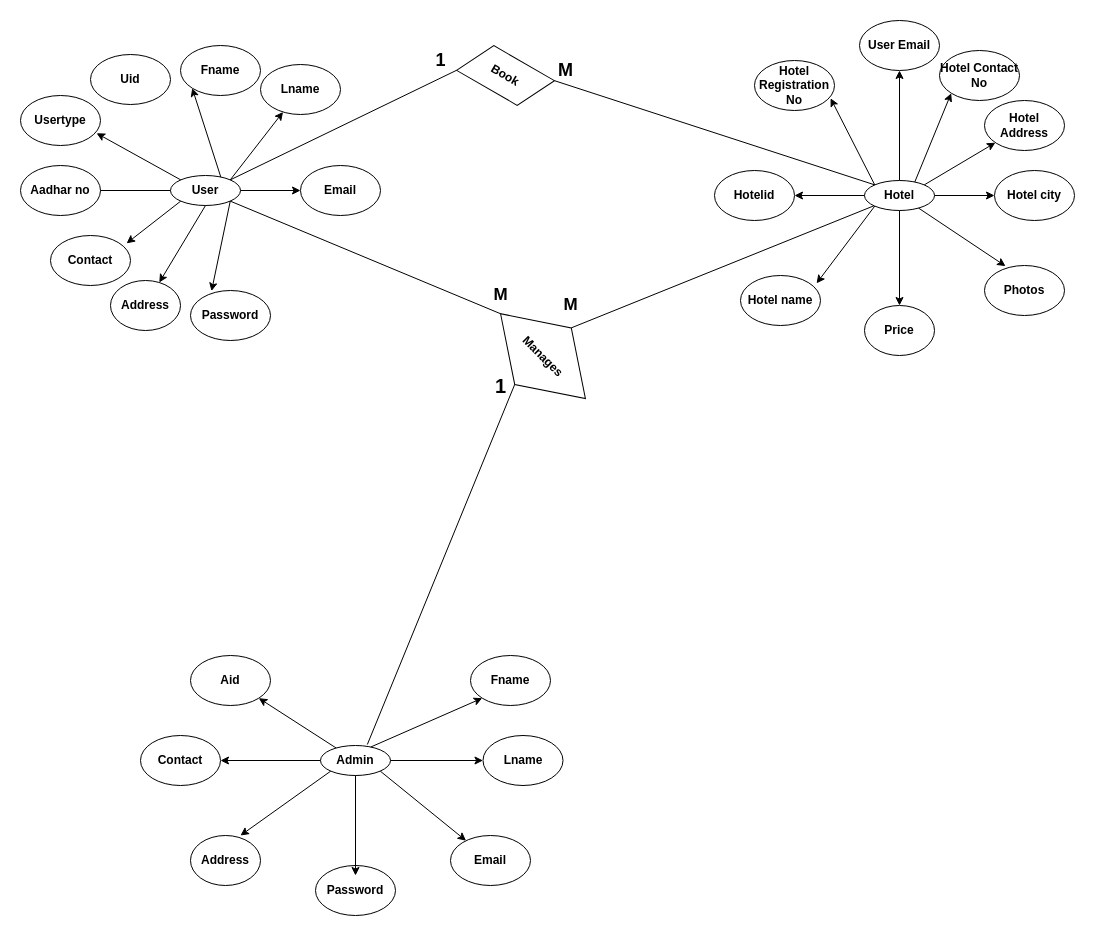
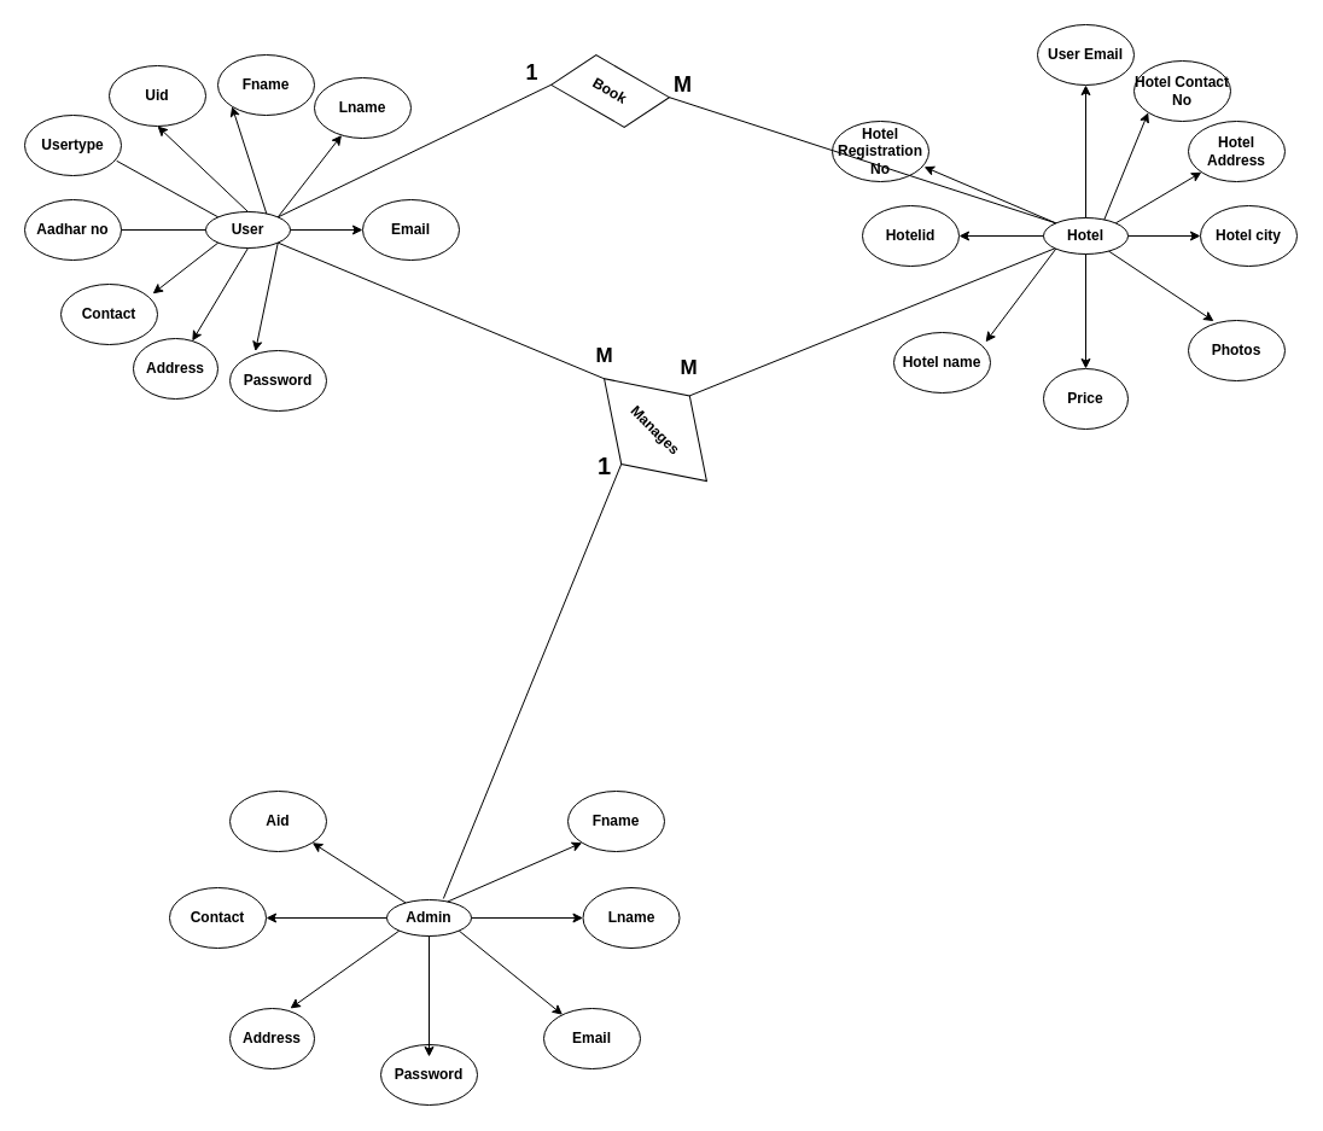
  <mxCell id="0" />
  <mxCell id="1" parent="0" />
  <mxCell id="2" value="&lt;b&gt;Admin&lt;/b&gt;" style="ellipse;whiteSpace=wrap;html=1;aspect=fixed;fontFamily=Helvetica;fontSize=12;fontColor=rgb(0, 0, 0);align=center;strokeColor=rgb(0, 0, 0);fillColor=rgb(255, 255, 255);" parent="1" vertex="1"><mxGeometry x="320" y="745" width="70" height="30" as="geometry" /></mxCell>
  <mxCell id="3" value="&lt;b&gt;Aid&lt;/b&gt;" style="ellipse;whiteSpace=wrap;html=1;" parent="1" vertex="1"><mxGeometry x="190" y="655" width="80" height="50" as="geometry" /></mxCell>
  <mxCell id="4" value="&lt;b&gt;Fname&lt;/b&gt;" style="ellipse;whiteSpace=wrap;html=1;" parent="1" vertex="1"><mxGeometry x="470" y="655" width="80" height="50" as="geometry" /></mxCell>
  <mxCell id="5" value="&lt;b&gt;Lname&lt;/b&gt;" style="ellipse;whiteSpace=wrap;html=1;" parent="1" vertex="1"><mxGeometry x="482.5" y="735" width="80" height="50" as="geometry" /></mxCell>
  <mxCell id="6" value="&lt;b&gt;Email&lt;/b&gt;" style="ellipse;whiteSpace=wrap;html=1;" parent="1" vertex="1"><mxGeometry x="450" y="835" width="80" height="50" as="geometry" /></mxCell>
  <mxCell id="7" value="&lt;b&gt;Password&lt;/b&gt;" style="ellipse;whiteSpace=wrap;html=1;" parent="1" vertex="1"><mxGeometry x="315" y="865" width="80" height="50" as="geometry" /></mxCell>
  <mxCell id="8" value="&lt;b&gt;Address&lt;/b&gt;" style="ellipse;whiteSpace=wrap;html=1;" parent="1" vertex="1"><mxGeometry x="190" y="835" width="70" height="50" as="geometry" /></mxCell>
  <mxCell id="9" value="" style="endArrow=classic;html=1;rounded=0;exitX=1;exitY=0.5;exitDx=0;exitDy=0;" parent="1" source="2" target="5" edge="1"><mxGeometry width="50" height="50" relative="1" as="geometry"><mxPoint x="410" y="775" as="sourcePoint" /><mxPoint x="460" y="725" as="targetPoint" /></mxGeometry></mxCell>
  <mxCell id="10" value="" style="endArrow=classic;html=1;rounded=0;exitX=0.75;exitY=0;exitDx=0;exitDy=0;entryX=0;entryY=1;entryDx=0;entryDy=0;" parent="1" source="2" target="4" edge="1"><mxGeometry width="50" height="50" relative="1" as="geometry"><mxPoint x="410" y="705" as="sourcePoint" /><mxPoint x="460" y="705" as="targetPoint" /></mxGeometry></mxCell>
  <mxCell id="11" value="" style="endArrow=classic;html=1;rounded=0;entryX=1;entryY=1;entryDx=0;entryDy=0;" parent="1" source="2" target="3" edge="1"><mxGeometry width="50" height="50" relative="1" as="geometry"><mxPoint x="340" y="705" as="sourcePoint" /><mxPoint x="390" y="705" as="targetPoint" /></mxGeometry></mxCell>
  <mxCell id="12" value="&lt;b&gt;Contact&lt;/b&gt;" style="ellipse;whiteSpace=wrap;html=1;" parent="1" vertex="1"><mxGeometry x="140" y="735" width="80" height="50" as="geometry" /></mxCell>
  <mxCell id="13" value="" style="endArrow=classic;html=1;rounded=0;entryX=1;entryY=0.5;entryDx=0;entryDy=0;exitX=0;exitY=0.5;exitDx=0;exitDy=0;" parent="1" source="2" target="12" edge="1"><mxGeometry width="50" height="50" relative="1" as="geometry"><mxPoint x="420" y="675" as="sourcePoint" /><mxPoint x="470" y="625" as="targetPoint" /></mxGeometry></mxCell>
  <mxCell id="14" value="" style="endArrow=classic;html=1;rounded=0;entryX=0.714;entryY=0;entryDx=0;entryDy=0;entryPerimeter=0;exitX=0;exitY=1;exitDx=0;exitDy=0;" parent="1" source="2" target="8" edge="1"><mxGeometry width="50" height="50" relative="1" as="geometry"><mxPoint x="350" y="785" as="sourcePoint" /><mxPoint x="470" y="625" as="targetPoint" /></mxGeometry></mxCell>
  <mxCell id="15" value="" style="endArrow=classic;html=1;rounded=0;exitX=1;exitY=1;exitDx=0;exitDy=0;" parent="1" source="2" target="6" edge="1"><mxGeometry width="50" height="50" relative="1" as="geometry"><mxPoint x="420" y="675" as="sourcePoint" /><mxPoint x="470" y="625" as="targetPoint" /></mxGeometry></mxCell>
  <mxCell id="16" value="" style="endArrow=classic;html=1;rounded=0;" parent="1" source="2" edge="1"><mxGeometry width="50" height="50" relative="1" as="geometry"><mxPoint x="420" y="675" as="sourcePoint" /><mxPoint x="355" y="875" as="targetPoint" /></mxGeometry></mxCell>
  <mxCell id="17" value="&lt;b&gt;User&lt;/b&gt;" style="ellipse;whiteSpace=wrap;html=1;aspect=fixed;fontFamily=Helvetica;fontSize=12;fontColor=rgb(0, 0, 0);align=center;strokeColor=rgb(0, 0, 0);fillColor=rgb(255, 255, 255);" parent="1" vertex="1"><mxGeometry x="170" y="175" width="70" height="30" as="geometry" /></mxCell>
  <mxCell id="18" value="&lt;b&gt;Uid&lt;/b&gt;" style="ellipse;whiteSpace=wrap;html=1;" parent="1" vertex="1"><mxGeometry x="90" y="54" width="80" height="50" as="geometry" /></mxCell>
  <mxCell id="19" value="&lt;b&gt;Fname&lt;/b&gt;" style="ellipse;whiteSpace=wrap;html=1;" parent="1" vertex="1"><mxGeometry x="180" y="45" width="80" height="50" as="geometry" /></mxCell>
  <mxCell id="20" value="&lt;b&gt;Lname&lt;/b&gt;" style="ellipse;whiteSpace=wrap;html=1;" parent="1" vertex="1"><mxGeometry x="260" y="64" width="80" height="50" as="geometry" /></mxCell>
  <mxCell id="21" value="&lt;b&gt;Email&lt;/b&gt;" style="ellipse;whiteSpace=wrap;html=1;" parent="1" vertex="1"><mxGeometry x="300" y="165" width="80" height="50" as="geometry" /></mxCell>
  <mxCell id="22" value="&lt;b&gt;Password&lt;/b&gt;" style="ellipse;whiteSpace=wrap;html=1;" parent="1" vertex="1"><mxGeometry x="190" y="290" width="80" height="50" as="geometry" /></mxCell>
  <mxCell id="23" value="&lt;b&gt;Aadhar no&lt;/b&gt;" style="ellipse;whiteSpace=wrap;html=1;" parent="1" vertex="1"><mxGeometry x="20" y="165" width="80" height="50" as="geometry" /></mxCell>
  <mxCell id="24" value="&lt;b&gt;Address&lt;/b&gt;" style="ellipse;whiteSpace=wrap;html=1;" parent="1" vertex="1"><mxGeometry x="110" y="280" width="70" height="50" as="geometry" /></mxCell>
  <mxCell id="25" value="&lt;b&gt;Usertype&lt;/b&gt;" style="ellipse;whiteSpace=wrap;html=1;" parent="1" vertex="1"><mxGeometry x="20" y="95" width="80" height="50" as="geometry" /></mxCell>
  <mxCell id="26" value="" style="endArrow=classic;html=1;rounded=0;exitX=1;exitY=0;exitDx=0;exitDy=0;" parent="1" source="17" target="20" edge="1"><mxGeometry width="50" height="50" relative="1" as="geometry"><mxPoint x="260" y="205" as="sourcePoint" /><mxPoint x="310" y="155" as="targetPoint" /></mxGeometry></mxCell>
  <mxCell id="27" value="" style="endArrow=classic;html=1;rounded=0;exitX=0.75;exitY=0;exitDx=0;exitDy=0;entryX=0;entryY=1;entryDx=0;entryDy=0;" parent="1" source="17" target="19" edge="1"><mxGeometry width="50" height="50" relative="1" as="geometry"><mxPoint x="260" y="135" as="sourcePoint" /><mxPoint x="310" y="135" as="targetPoint" /></mxGeometry></mxCell>
+ <mxCell id="28" value="" style="endArrow=classic;html=1;rounded=0;exitX=0.5;exitY=0;exitDx=0;exitDy=0;entryX=0.5;entryY=1;entryDx=0;entryDy=0;" parent="1" source="17" target="18" edge="1"><mxGeometry width="50" height="50" relative="1" as="geometry"><mxPoint x="190" y="135" as="sourcePoint" /><mxPoint x="240" y="135" as="targetPoint" /></mxGeometry></mxCell>
  <mxCell id="29" value="&lt;b&gt;Contact&lt;/b&gt;" style="ellipse;whiteSpace=wrap;html=1;" parent="1" vertex="1"><mxGeometry x="50" y="235" width="80" height="50" as="geometry" /></mxCell>
- <mxCell id="30" value="" style="endArrow=classic;html=1;rounded=0;entryX=0.951;entryY=0.755;entryDx=0;entryDy=0;entryPerimeter=0;exitX=0;exitY=0;exitDx=0;exitDy=0;" parent="1" source="17" target="25" edge="1"><mxGeometry width="50" height="50" relative="1" as="geometry"><mxPoint x="270" y="105" as="sourcePoint" /><mxPoint x="320" y="55" as="targetPoint" /></mxGeometry></mxCell>
+ <mxCell id="30" value="" style="endArrow=none;html=1;rounded=0;entryX=0.951;entryY=0.755;entryDx=0;entryDy=0;entryPerimeter=0;exitX=0;exitY=0;exitDx=0;exitDy=0;" parent="1" source="17" target="25" edge="1"><mxGeometry width="50" height="50" relative="1" as="geometry"><mxPoint x="270" y="105" as="sourcePoint" /><mxPoint x="320" y="55" as="targetPoint" /></mxGeometry></mxCell>
  <mxCell id="31" value="" style="endArrow=none;html=1;rounded=0;entryX=1;entryY=0.5;entryDx=0;entryDy=0;exitX=0;exitY=0.5;exitDx=0;exitDy=0;" parent="1" source="17" target="23" edge="1"><mxGeometry width="50" height="50" relative="1" as="geometry"><mxPoint x="270" y="105" as="sourcePoint" /><mxPoint x="320" y="55" as="targetPoint" /></mxGeometry></mxCell>
  <mxCell id="32" value="" style="endArrow=classic;html=1;rounded=0;entryX=0.951;entryY=0.157;entryDx=0;entryDy=0;entryPerimeter=0;exitX=0;exitY=1;exitDx=0;exitDy=0;" parent="1" source="17" target="29" edge="1"><mxGeometry width="50" height="50" relative="1" as="geometry"><mxPoint x="270" y="105" as="sourcePoint" /><mxPoint x="320" y="55" as="targetPoint" /></mxGeometry></mxCell>
  <mxCell id="33" value="" style="endArrow=classic;html=1;rounded=0;exitX=0.5;exitY=1;exitDx=0;exitDy=0;" parent="1" source="17" target="24" edge="1"><mxGeometry width="50" height="50" relative="1" as="geometry"><mxPoint x="200" y="215" as="sourcePoint" /><mxPoint x="205" y="305" as="targetPoint" /></mxGeometry></mxCell>
  <mxCell id="34" value="" style="endArrow=classic;html=1;rounded=0;entryX=0.263;entryY=0.012;entryDx=0;entryDy=0;entryPerimeter=0;exitX=1;exitY=1;exitDx=0;exitDy=0;" parent="1" source="17" target="22" edge="1"><mxGeometry width="50" height="50" relative="1" as="geometry"><mxPoint x="220" y="215" as="sourcePoint" /><mxPoint x="320" y="55" as="targetPoint" /></mxGeometry></mxCell>
  <mxCell id="35" value="" style="endArrow=classic;html=1;rounded=0;exitX=1;exitY=0.5;exitDx=0;exitDy=0;" parent="1" source="17" target="21" edge="1"><mxGeometry width="50" height="50" relative="1" as="geometry"><mxPoint x="360" y="245" as="sourcePoint" /><mxPoint x="410" y="195" as="targetPoint" /></mxGeometry></mxCell>
  <mxCell id="36" value="&lt;b&gt;Hotel&lt;/b&gt;" style="ellipse;whiteSpace=wrap;html=1;aspect=fixed;fontFamily=Helvetica;fontSize=12;fontColor=rgb(0, 0, 0);align=center;strokeColor=rgb(0, 0, 0);fillColor=rgb(255, 255, 255);" parent="1" vertex="1"><mxGeometry x="864" y="180" width="70" height="30" as="geometry" /></mxCell>
  <mxCell id="37" value="&lt;b&gt;User Email&lt;/b&gt;" style="ellipse;whiteSpace=wrap;html=1;" parent="1" vertex="1"><mxGeometry x="859" y="20" width="80" height="50" as="geometry" /></mxCell>
  <mxCell id="38" value="&lt;b&gt;Hotel Contact No&lt;/b&gt;" style="ellipse;whiteSpace=wrap;html=1;" parent="1" vertex="1"><mxGeometry x="939" y="50" width="80" height="50" as="geometry" /></mxCell>
  <mxCell id="39" value="&lt;b&gt;Hotel Address&lt;/b&gt;" style="ellipse;whiteSpace=wrap;html=1;" parent="1" vertex="1"><mxGeometry x="984" y="100" width="80" height="50" as="geometry" /></mxCell>
  <mxCell id="40" value="&lt;b&gt;Hotel city&lt;/b&gt;" style="ellipse;whiteSpace=wrap;html=1;" parent="1" vertex="1"><mxGeometry x="994" y="170" width="80" height="50" as="geometry" /></mxCell>
  <mxCell id="41" value="&lt;b&gt;Photos&lt;/b&gt;" style="ellipse;whiteSpace=wrap;html=1;" parent="1" vertex="1"><mxGeometry x="984" y="265" width="80" height="50" as="geometry" /></mxCell>
  <mxCell id="42" value="&lt;b&gt;Hotelid&lt;/b&gt;" style="ellipse;whiteSpace=wrap;html=1;" parent="1" vertex="1"><mxGeometry x="714" y="170" width="80" height="50" as="geometry" /></mxCell>
  <mxCell id="43" value="&lt;b&gt;Price&lt;/b&gt;" style="ellipse;whiteSpace=wrap;html=1;" parent="1" vertex="1"><mxGeometry x="864" y="305" width="70" height="50" as="geometry" /></mxCell>
- <mxCell id="44" value="&lt;b&gt;Hotel Registration No&lt;/b&gt;" style="ellipse;whiteSpace=wrap;html=1;" parent="1" vertex="1"><mxGeometry x="754" y="60" width="80" height="50" as="geometry" /></mxCell>
+ <mxCell id="44" value="&lt;b&gt;Hotel Registration No&lt;/b&gt;" style="ellipse;whiteSpace=wrap;html=1;" parent="1" vertex="1"><mxGeometry x="689" y="100" width="80" height="50" as="geometry" /></mxCell>
  <mxCell id="45" value="" style="endArrow=classic;html=1;rounded=0;exitX=1;exitY=0;exitDx=0;exitDy=0;" parent="1" source="36" target="39" edge="1"><mxGeometry width="50" height="50" relative="1" as="geometry"><mxPoint x="954" y="210" as="sourcePoint" /><mxPoint x="1004" y="160" as="targetPoint" /></mxGeometry></mxCell>
  <mxCell id="46" value="" style="endArrow=classic;html=1;rounded=0;exitX=0.75;exitY=0;exitDx=0;exitDy=0;entryX=0;entryY=1;entryDx=0;entryDy=0;" parent="1" source="36" target="38" edge="1"><mxGeometry width="50" height="50" relative="1" as="geometry"><mxPoint x="954" y="140" as="sourcePoint" /><mxPoint x="1004" y="140" as="targetPoint" /></mxGeometry></mxCell>
  <mxCell id="47" value="" style="endArrow=classic;html=1;rounded=0;exitX=0.5;exitY=0;exitDx=0;exitDy=0;entryX=0.5;entryY=1;entryDx=0;entryDy=0;" parent="1" source="36" target="37" edge="1"><mxGeometry width="50" height="50" relative="1" as="geometry"><mxPoint x="884" y="140" as="sourcePoint" /><mxPoint x="934" y="140" as="targetPoint" /></mxGeometry></mxCell>
  <mxCell id="48" value="&lt;b&gt;Hotel name&lt;/b&gt;" style="ellipse;whiteSpace=wrap;html=1;" parent="1" vertex="1"><mxGeometry x="740" y="275" width="80" height="50" as="geometry" /></mxCell>
  <mxCell id="49" value="" style="endArrow=classic;html=1;rounded=0;entryX=0.951;entryY=0.755;entryDx=0;entryDy=0;entryPerimeter=0;exitX=0;exitY=0;exitDx=0;exitDy=0;" parent="1" source="36" target="44" edge="1"><mxGeometry width="50" height="50" relative="1" as="geometry"><mxPoint x="964" y="110" as="sourcePoint" /><mxPoint x="1014" y="60" as="targetPoint" /></mxGeometry></mxCell>
  <mxCell id="50" value="" style="endArrow=classic;html=1;rounded=0;entryX=1;entryY=0.5;entryDx=0;entryDy=0;exitX=0;exitY=0.5;exitDx=0;exitDy=0;" parent="1" source="36" target="42" edge="1"><mxGeometry width="50" height="50" relative="1" as="geometry"><mxPoint x="964" y="110" as="sourcePoint" /><mxPoint x="1014" y="60" as="targetPoint" /></mxGeometry></mxCell>
  <mxCell id="51" value="" style="endArrow=classic;html=1;rounded=0;entryX=0.951;entryY=0.157;entryDx=0;entryDy=0;entryPerimeter=0;exitX=0;exitY=1;exitDx=0;exitDy=0;" parent="1" source="36" target="48" edge="1"><mxGeometry width="50" height="50" relative="1" as="geometry"><mxPoint x="964" y="110" as="sourcePoint" /><mxPoint x="1014" y="60" as="targetPoint" /></mxGeometry></mxCell>
  <mxCell id="52" value="" style="endArrow=classic;html=1;rounded=0;exitX=0.5;exitY=1;exitDx=0;exitDy=0;" parent="1" source="36" target="43" edge="1"><mxGeometry width="50" height="50" relative="1" as="geometry"><mxPoint x="894" y="220" as="sourcePoint" /><mxPoint x="899" y="310" as="targetPoint" /></mxGeometry></mxCell>
  <mxCell id="53" value="" style="endArrow=classic;html=1;rounded=0;entryX=0.263;entryY=0.012;entryDx=0;entryDy=0;entryPerimeter=0;" parent="1" source="36" target="41" edge="1"><mxGeometry width="50" height="50" relative="1" as="geometry"><mxPoint x="964" y="110" as="sourcePoint" /><mxPoint x="1014" y="60" as="targetPoint" /></mxGeometry></mxCell>
  <mxCell id="54" value="" style="endArrow=classic;html=1;rounded=0;exitX=1;exitY=0.5;exitDx=0;exitDy=0;" parent="1" source="36" target="40" edge="1"><mxGeometry width="50" height="50" relative="1" as="geometry"><mxPoint x="1054" y="250" as="sourcePoint" /><mxPoint x="1104" y="200" as="targetPoint" /></mxGeometry></mxCell>
  <mxCell id="55" value="&lt;b&gt;Book&lt;/b&gt;" style="shape=parallelogram;perimeter=parallelogramPerimeter;whiteSpace=wrap;html=1;fixedSize=1;rotation=30;" parent="1" vertex="1"><mxGeometry x="460" y="55" width="90" height="40" as="geometry" /></mxCell>
  <mxCell id="56" value="" style="endArrow=none;html=1;rounded=0;entryX=0;entryY=0;entryDx=0;entryDy=0;exitX=1;exitY=0;exitDx=0;exitDy=0;" parent="1" source="55" target="36" edge="1"><mxGeometry width="50" height="50" relative="1" as="geometry"><mxPoint x="550" y="125" as="sourcePoint" /><mxPoint x="620.711" y="75" as="targetPoint" /></mxGeometry></mxCell>
  <mxCell id="57" value="" style="endArrow=none;html=1;rounded=0;exitX=1;exitY=0;exitDx=0;exitDy=0;entryX=0;entryY=1;entryDx=0;entryDy=0;" parent="1" source="17" target="55" edge="1"><mxGeometry width="50" height="50" relative="1" as="geometry"><mxPoint x="420" y="125" as="sourcePoint" /><mxPoint x="470" y="75" as="targetPoint" /></mxGeometry></mxCell>
  <mxCell id="58" value="&lt;b style=&quot;font-size: 18px;&quot;&gt;1&lt;/b&gt;" style="text;html=1;align=center;verticalAlign=middle;resizable=0;points=[];autosize=1;strokeColor=none;fillColor=none;fontSize=18;" parent="1" vertex="1"><mxGeometry x="425" y="45" width="30" height="30" as="geometry" /></mxCell>
  <mxCell id="59" value="&lt;b style=&quot;font-size: 18px;&quot;&gt;M&lt;/b&gt;" style="text;html=1;align=center;verticalAlign=middle;resizable=0;points=[];autosize=1;strokeColor=none;fillColor=none;fontSize=18;" parent="1" vertex="1"><mxGeometry x="550" y="55" width="30" height="30" as="geometry" /></mxCell>
  <mxCell id="60" value="&lt;b&gt;Manages&lt;/b&gt;" style="rhombus;whiteSpace=wrap;html=1;rotation=45;" parent="1" vertex="1"><mxGeometry x="482.5" y="315.67" width="120" height="80" as="geometry" /></mxCell>
  <mxCell id="61" value="" style="endArrow=none;html=1;rounded=0;entryX=0;entryY=0.5;entryDx=0;entryDy=0;exitX=1;exitY=1;exitDx=0;exitDy=0;" parent="1" source="17" target="60" edge="1"><mxGeometry width="50" height="50" relative="1" as="geometry"><mxPoint x="250" y="415" as="sourcePoint" /><mxPoint x="300" y="365" as="targetPoint" /></mxGeometry></mxCell>
  <mxCell id="62" value="" style="endArrow=none;html=1;rounded=0;entryX=0.5;entryY=1;entryDx=0;entryDy=0;exitX=0.669;exitY=-0.033;exitDx=0;exitDy=0;exitPerimeter=0;" parent="1" source="2" target="60" edge="1"><mxGeometry width="50" height="50" relative="1" as="geometry"><mxPoint x="360" y="735" as="sourcePoint" /><mxPoint x="300" y="225" as="targetPoint" /></mxGeometry></mxCell>
  <mxCell id="63" value="" style="endArrow=none;html=1;rounded=0;exitX=0.5;exitY=0;exitDx=0;exitDy=0;" parent="1" source="60" target="36" edge="1"><mxGeometry width="50" height="50" relative="1" as="geometry"><mxPoint x="250" y="555" as="sourcePoint" /><mxPoint x="870" y="205" as="targetPoint" /></mxGeometry></mxCell>
  <mxCell id="64" value="&lt;b style=&quot;font-size: 17px;&quot;&gt;M&lt;/b&gt;" style="text;html=1;align=center;verticalAlign=middle;resizable=0;points=[];autosize=1;strokeColor=none;fillColor=none;fontSize=17;" parent="1" vertex="1"><mxGeometry x="485" y="280" width="30" height="30" as="geometry" /></mxCell>
  <mxCell id="65" value="&lt;b style=&quot;font-size: 17px;&quot;&gt;M&lt;/b&gt;" style="text;html=1;align=center;verticalAlign=middle;resizable=0;points=[];autosize=1;strokeColor=none;fillColor=none;fontSize=17;" parent="1" vertex="1"><mxGeometry x="555" y="290" width="30" height="30" as="geometry" /></mxCell>
  <mxCell id="66" value="&lt;b&gt;&lt;font style=&quot;font-size: 20px&quot;&gt;1&lt;/font&gt;&lt;/b&gt;" style="text;html=1;align=center;verticalAlign=middle;resizable=0;points=[];autosize=1;strokeColor=none;fillColor=none;" parent="1" vertex="1"><mxGeometry x="485" y="375" width="30" height="20" as="geometry" /></mxCell>
